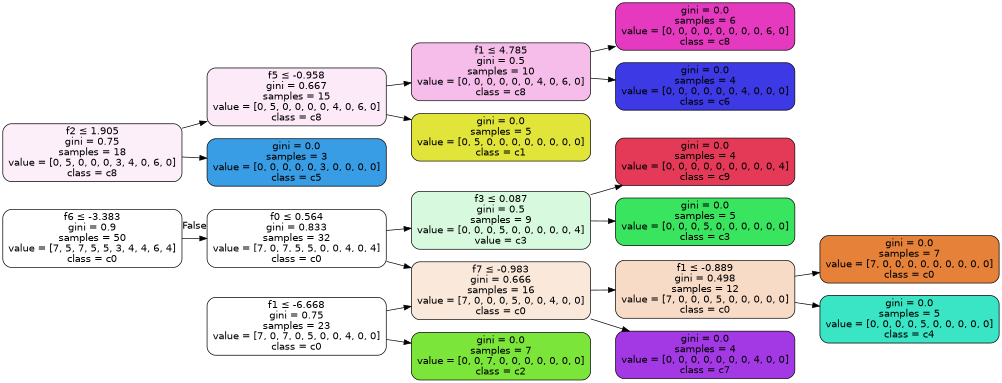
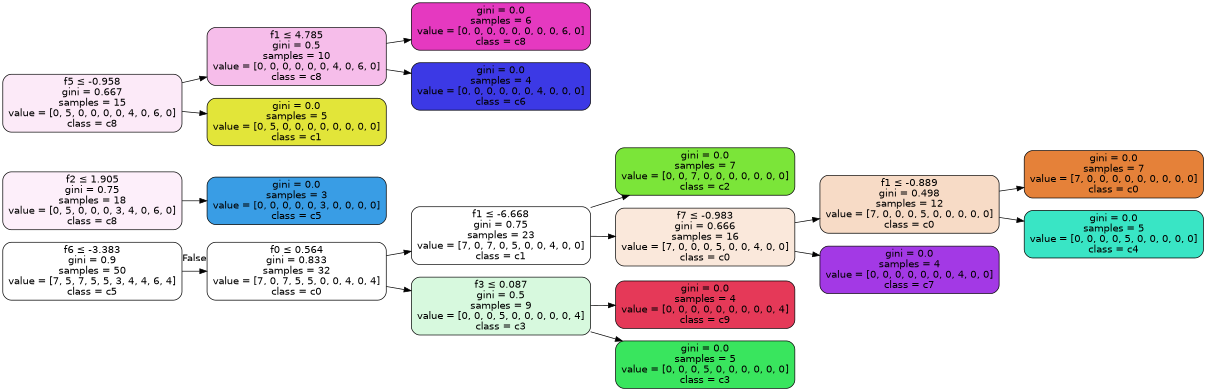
  digraph {
    rankdir=LR
    node [color=black fillcolor="#e5813900" fontname=helvetica shape=box style="filled, rounded"]
    edge [fontname=helvetica]
-   n1 [label=<f6 &le; -3.383<br/>gini = 0.9<br/>samples = 50<br/>value = [7, 5, 7, 5, 5, 3, 4, 4, 6, 4]<br/>class = c0>]
+   n1 [label=<f6 &le; -3.383<br/>gini = 0.9<br/>samples = 50<br/>value = [7, 5, 7, 5, 5, 3, 4, 4, 6, 4]<br/>class = c5>]
    n2 [label=<f0 &le; 0.564<br/>gini = 0.833<br/>samples = 32<br/>value = [7, 0, 7, 5, 5, 0, 0, 4, 0, 4]<br/>class = c0>]
    n3 [fillcolor="#e539c014" label=<f2 &le; 1.905<br/>gini = 0.75<br/>samples = 18<br/>value = [0, 5, 0, 0, 0, 3, 4, 0, 6, 0]<br/>class = c8>]
    n4 [fillcolor="#e539c01a" label=<f5 &le; -0.958<br/>gini = 0.667<br/>samples = 15<br/>value = [0, 5, 0, 0, 0, 0, 4, 0, 6, 0]<br/>class = c8>]
    n5 [fillcolor="#399de5ff" label=<gini = 0.0<br/>samples = 3<br/>value = [0, 0, 0, 0, 0, 3, 0, 0, 0, 0]<br/>class = c5>]
-   n6 [label=<f1 &le; -6.668<br/>gini = 0.75<br/>samples = 23<br/>value = [7, 0, 7, 0, 5, 0, 0, 4, 0, 0]<br/>class = c0>]
-   n7 [fillcolor="#39e55e33" label=<f3 &le; 0.087<br/>gini = 0.5<br/>samples = 9<br/>value = [0, 0, 0, 5, 0, 0, 0, 0, 0, 4]<br/>value = c3>]
+   n6 [label=<f1 &le; -6.668<br/>gini = 0.75<br/>samples = 23<br/>value = [7, 0, 7, 0, 5, 0, 0, 4, 0, 0]<br/>class = c1>]
+   n7 [fillcolor="#39e55e33" label=<f3 &le; 0.087<br/>gini = 0.5<br/>samples = 9<br/>value = [0, 0, 0, 5, 0, 0, 0, 0, 0, 4]<br/>class = c3>]
    n8 [fillcolor="#e539c055" label=<f1 &le; 4.785<br/>gini = 0.5<br/>samples = 10<br/>value = [0, 0, 0, 0, 0, 0, 4, 0, 6, 0]<br/>class = c8>]
    n9 [fillcolor="#e2e539ff" label=<gini = 0.0<br/>samples = 5<br/>value = [0, 5, 0, 0, 0, 0, 0, 0, 0, 0]<br/>class = c1>]
    n10 [fillcolor="#e539c0ff" label=<gini = 0.0<br/>samples = 6<br/>value = [0, 0, 0, 0, 0, 0, 0, 0, 6, 0]<br/>class = c8>]
    n11 [fillcolor="#3c39e5ff" label=<gini = 0.0<br/>samples = 4<br/>value = [0, 0, 0, 0, 0, 0, 4, 0, 0, 0]<br/>class = c6>]
    n12 [fillcolor="#7be539ff" label=<gini = 0.0<br/>samples = 7<br/>value = [0, 0, 7, 0, 0, 0, 0, 0, 0, 0]<br/>class = c2>]
    n13 [fillcolor="#e581392e" label=<f7 &le; -0.983<br/>gini = 0.666<br/>samples = 16<br/>value = [7, 0, 0, 0, 5, 0, 0, 4, 0, 0]<br/>class = c0>]
    n14 [fillcolor="#e53958ff" label=<gini = 0.0<br/>samples = 4<br/>value = [0, 0, 0, 0, 0, 0, 0, 0, 0, 4]<br/>class = c9>]
    n15 [fillcolor="#39e55eff" label=<gini = 0.0<br/>samples = 5<br/>value = [0, 0, 0, 5, 0, 0, 0, 0, 0, 0]<br/>class = c3>]
    n16 [fillcolor="#e5813949" label=<f1 &le; -0.889<br/>gini = 0.498<br/>samples = 12<br/>value = [7, 0, 0, 0, 5, 0, 0, 0, 0, 0]<br/>class = c0>]
    n17 [fillcolor="#a339e5ff" label=<gini = 0.0<br/>samples = 4<br/>value = [0, 0, 0, 0, 0, 0, 0, 4, 0, 0]<br/>class = c7>]
    n18 [fillcolor="#e58139ff" label=<gini = 0.0<br/>samples = 7<br/>value = [7, 0, 0, 0, 0, 0, 0, 0, 0, 0]<br/>class = c0>]
    n19 [fillcolor="#39e5c5ff" label=<gini = 0.0<br/>samples = 5<br/>value = [0, 0, 0, 0, 5, 0, 0, 0, 0, 0]<br/>class = c4>]
    n1 -> n2 [headlabel=False labelangle=-45 labeldistance=2.5]
-   n2 -> n13
+   n2 -> n6
    n2 -> n7
-   n3 -> n4
    n3 -> n5
    n4 -> n8
    n4 -> n9
    n6 -> n12
    n6 -> n13
    n7 -> n14
    n7 -> n15
    n8 -> n10
    n8 -> n11
    n13 -> n16
    n13 -> n17
    n16 -> n18
    n16 -> n19
  }
